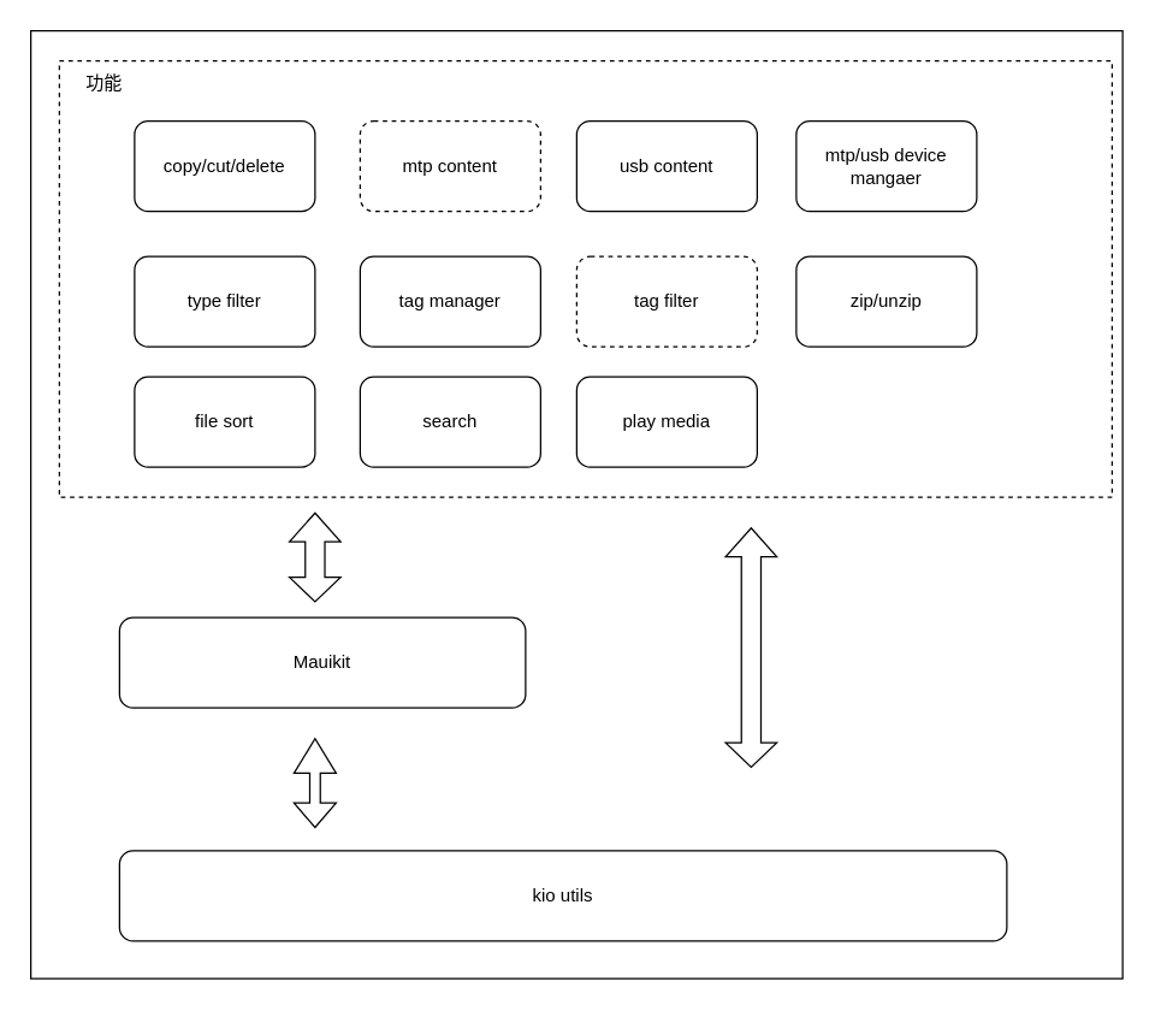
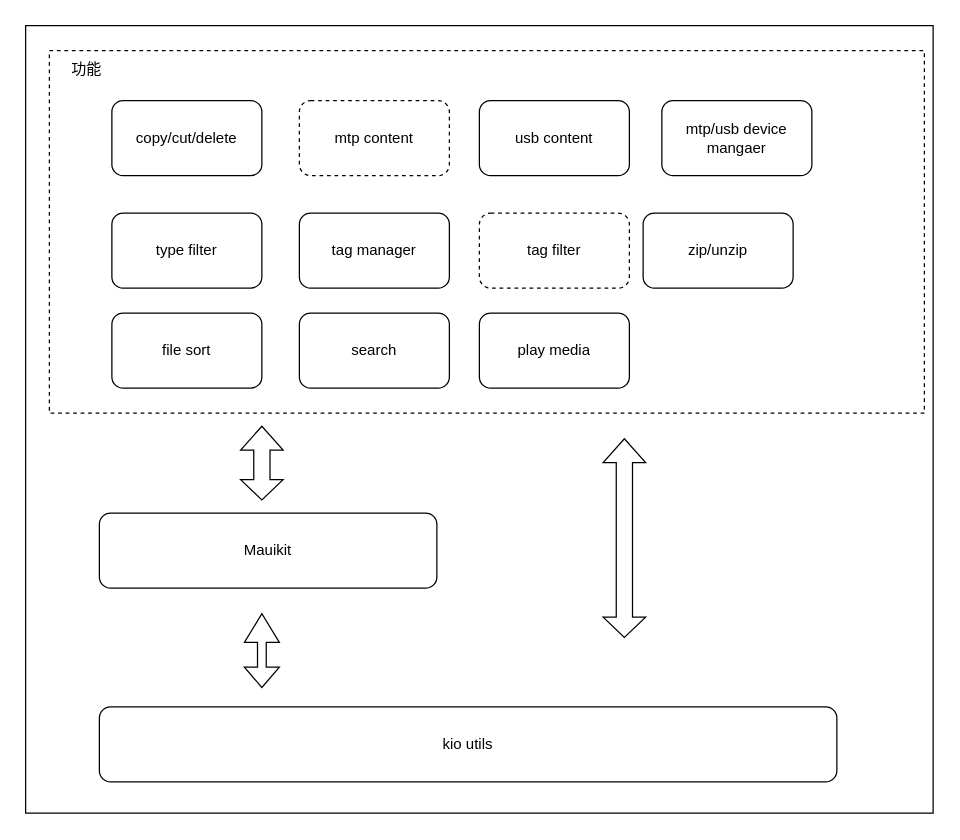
  <mxCell id="0" />
  <mxCell id="1" parent="0" />
  <mxCell id="2" value="copy/cut/delete" style="rounded=1;whiteSpace=wrap;html=1;" vertex="1" parent="1"><mxGeometry x="89" y="80" width="120" height="60" as="geometry" /></mxCell>
  <mxCell id="3" value="mtp content" style="rounded=1;whiteSpace=wrap;html=1;dashed=1;" vertex="1" parent="1"><mxGeometry x="239" y="80" width="120" height="60" as="geometry" /></mxCell>
  <mxCell id="4" value="usb content" style="rounded=1;whiteSpace=wrap;html=1;" vertex="1" parent="1"><mxGeometry x="383" y="80" width="120" height="60" as="geometry" /></mxCell>
  <mxCell id="5" value="search" style="rounded=1;whiteSpace=wrap;html=1;" vertex="1" parent="1"><mxGeometry x="239" y="250" width="120" height="60" as="geometry" /></mxCell>
  <mxCell id="6" value="type filter" style="rounded=1;whiteSpace=wrap;html=1;" vertex="1" parent="1"><mxGeometry x="89" y="170" width="120" height="60" as="geometry" /></mxCell>
  <mxCell id="7" value="tag manager" style="rounded=1;whiteSpace=wrap;html=1;" vertex="1" parent="1"><mxGeometry x="239" y="170" width="120" height="60" as="geometry" /></mxCell>
  <mxCell id="8" value="tag filter" style="rounded=1;whiteSpace=wrap;html=1;dashed=1;" vertex="1" parent="1"><mxGeometry x="383" y="170" width="120" height="60" as="geometry" /></mxCell>
- <mxCell id="9" value="zip/unzip" style="rounded=1;whiteSpace=wrap;html=1;" vertex="1" parent="1"><mxGeometry x="529" y="170" width="120" height="60" as="geometry" /></mxCell>
+ <mxCell id="9" value="zip/unzip" style="rounded=1;whiteSpace=wrap;html=1;" vertex="1" parent="1"><mxGeometry x="514" y="170" width="120" height="60" as="geometry" /></mxCell>
  <mxCell id="10" value="file sort" style="rounded=1;whiteSpace=wrap;html=1;" vertex="1" parent="1"><mxGeometry x="89" y="250" width="120" height="60" as="geometry" /></mxCell>
  <mxCell id="11" value="mtp/usb device mangaer" style="rounded=1;whiteSpace=wrap;html=1;" vertex="1" parent="1"><mxGeometry x="529" y="80" width="120" height="60" as="geometry" /></mxCell>
  <mxCell id="12" value="play media" style="rounded=1;whiteSpace=wrap;html=1;" vertex="1" parent="1"><mxGeometry x="383" y="250" width="120" height="60" as="geometry" /></mxCell>
  <mxCell id="13" value="Mauikit" style="rounded=1;whiteSpace=wrap;html=1;" vertex="1" parent="1"><mxGeometry x="79" y="410" width="270" height="60" as="geometry" /></mxCell>
  <mxCell id="14" value="kio utils" style="rounded=1;whiteSpace=wrap;html=1;" vertex="1" parent="1"><mxGeometry x="79" y="565" width="590" height="60" as="geometry" /></mxCell>
  <mxCell id="15" value="" style="rounded=0;whiteSpace=wrap;html=1;fillColor=none;dashed=1;" vertex="1" parent="1"><mxGeometry x="39" y="40" width="700" height="290" as="geometry" /></mxCell>
  <mxCell id="16" value="" style="shape=flexArrow;endArrow=classic;startArrow=classic;html=1;rounded=0;width=13;startSize=5.09;" edge="1" parent="1"><mxGeometry width="100" height="100" relative="1" as="geometry"><mxPoint x="209" y="400" as="sourcePoint" /><mxPoint x="209" y="340" as="targetPoint" /></mxGeometry></mxCell>
  <mxCell id="17" value="" style="shape=flexArrow;endArrow=classic;startArrow=classic;html=1;rounded=0;width=7;startSize=5.09;endSize=7.33;" edge="1" parent="1"><mxGeometry width="100" height="100" relative="1" as="geometry"><mxPoint x="209" y="550" as="sourcePoint" /><mxPoint x="209" y="490" as="targetPoint" /></mxGeometry></mxCell>
  <mxCell id="18" value="" style="shape=flexArrow;endArrow=classic;startArrow=classic;html=1;rounded=0;width=13;startSize=5.09;" edge="1" parent="1"><mxGeometry width="100" height="100" relative="1" as="geometry"><mxPoint x="499" y="510" as="sourcePoint" /><mxPoint x="499" y="350" as="targetPoint" /></mxGeometry></mxCell>
  <mxCell id="19" value="功能" style="text;html=1;strokeColor=none;fillColor=none;align=center;verticalAlign=middle;whiteSpace=wrap;rounded=0;" vertex="1" parent="1"><mxGeometry x="39" y="40" width="60" height="30" as="geometry" /></mxCell>
  <mxCell id="20" value="" style="rounded=0;whiteSpace=wrap;html=1;fillColor=none;" vertex="1" parent="1"><mxGeometry x="20" y="20" width="726" height="630" as="geometry" /></mxCell>
